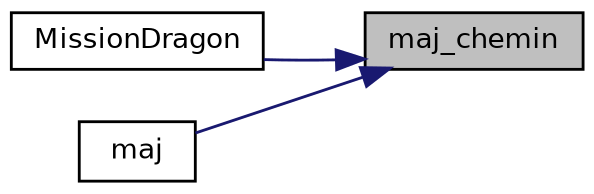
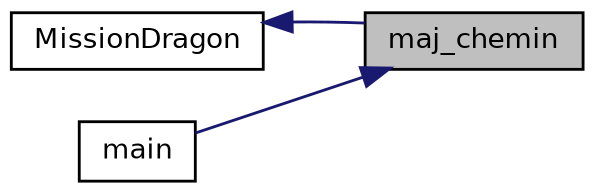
  digraph {
    rankdir=RL
    node [color=black fillcolor=white fontname=Helvetica fontsize=10 shape=record style=filled]
    edge [color=midnightblue dir=back fontname=Helvetica fontsize=10 labelfontname=Helvetica labelfontsize=10 style=solid]
    n1 [fillcolor=grey75 fontcolor=black height=0.2 label=maj_chemin width=0.4]
    n2 [height=0.2 label=MissionDragon width=0.4]
-   n3 [height=0.2 label=maj width=0.4]
-   n1 -> n2
+   n3 [height=0.2 label=main width=0.4]
+   n2 -> n1
    n1 -> n3
  }
